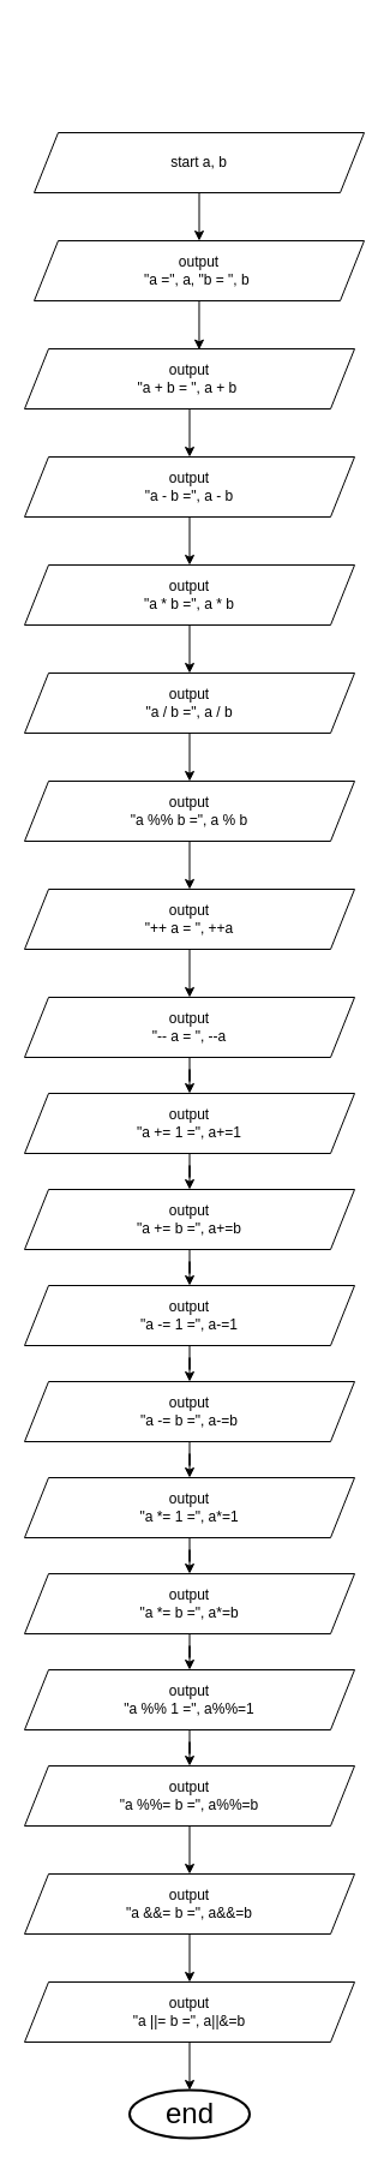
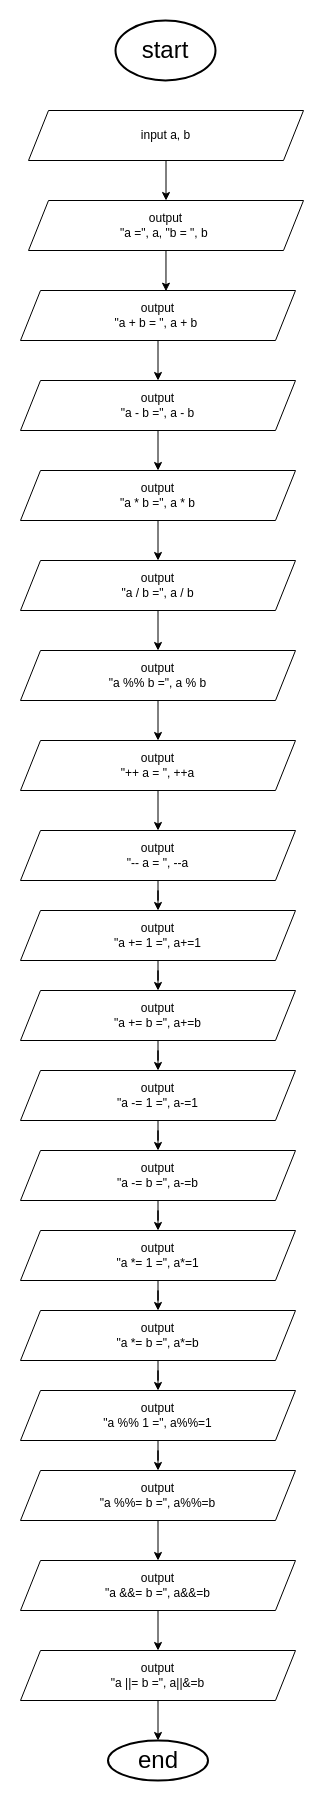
  <mxCell id="0" />
  <mxCell id="1" parent="0" />
+ <mxCell id="2" value="&lt;font style=&quot;font-size: 24px;&quot;&gt;start&lt;/font&gt;" style="strokeWidth=2;html=1;shape=mxgraph.flowchart.start_1;whiteSpace=wrap;" vertex="1" parent="1"><mxGeometry x="115" y="20" width="100" height="60" as="geometry" /></mxCell>
  <mxCell id="3" value="&lt;font style=&quot;font-size: 24px;&quot;&gt;end&lt;/font&gt;" style="strokeWidth=2;html=1;shape=mxgraph.flowchart.start_1;whiteSpace=wrap;" vertex="1" parent="1"><mxGeometry x="107.5" y="1740" width="100" height="40" as="geometry" /></mxCell>
  <mxCell id="4" style="edgeStyle=orthogonalEdgeStyle;rounded=0;orthogonalLoop=1;jettySize=auto;html=1;entryX=0.5;entryY=0;entryDx=0;entryDy=0;" edge="1" parent="1" source="5" target="6"><mxGeometry relative="1" as="geometry" /></mxCell>
- <mxCell id="5" value="start a, b" style="shape=parallelogram;perimeter=parallelogramPerimeter;whiteSpace=wrap;html=1;fixedSize=1;" vertex="1" parent="1"><mxGeometry x="28" y="110" width="275" height="50" as="geometry" /></mxCell>
+ <mxCell id="5" value="input a, b" style="shape=parallelogram;perimeter=parallelogramPerimeter;whiteSpace=wrap;html=1;fixedSize=1;" vertex="1" parent="1"><mxGeometry x="28" y="110" width="275" height="50" as="geometry" /></mxCell>
  <mxCell id="6" value="output&lt;div&gt;&quot;a =&quot;, a, &quot;b = &quot;, b&amp;nbsp;&lt;/div&gt;" style="shape=parallelogram;perimeter=parallelogramPerimeter;whiteSpace=wrap;html=1;fixedSize=1;" vertex="1" parent="1"><mxGeometry x="28" y="200" width="275" height="50" as="geometry" /></mxCell>
  <mxCell id="7" style="edgeStyle=orthogonalEdgeStyle;rounded=0;orthogonalLoop=1;jettySize=auto;html=1;entryX=0.5;entryY=0;entryDx=0;entryDy=0;" edge="1" parent="1" source="8" target="10"><mxGeometry relative="1" as="geometry" /></mxCell>
  <mxCell id="8" value="output&lt;div&gt;&quot;a + b = &quot;, a + b&amp;nbsp;&lt;/div&gt;" style="shape=parallelogram;perimeter=parallelogramPerimeter;whiteSpace=wrap;html=1;fixedSize=1;" vertex="1" parent="1"><mxGeometry x="20" y="290" width="275" height="50" as="geometry" /></mxCell>
  <mxCell id="9" style="edgeStyle=orthogonalEdgeStyle;rounded=0;orthogonalLoop=1;jettySize=auto;html=1;entryX=0.5;entryY=0;entryDx=0;entryDy=0;" edge="1" parent="1" source="10" target="12"><mxGeometry relative="1" as="geometry" /></mxCell>
  <mxCell id="10" value="output&lt;br&gt;&quot;a - b =&quot;, a - b" style="shape=parallelogram;perimeter=parallelogramPerimeter;whiteSpace=wrap;html=1;fixedSize=1;" vertex="1" parent="1"><mxGeometry x="20" y="380" width="275" height="50" as="geometry" /></mxCell>
  <mxCell id="11" style="edgeStyle=orthogonalEdgeStyle;rounded=0;orthogonalLoop=1;jettySize=auto;html=1;entryX=0.5;entryY=0;entryDx=0;entryDy=0;" edge="1" parent="1" source="12" target="14"><mxGeometry relative="1" as="geometry" /></mxCell>
  <mxCell id="12" value="output&lt;br&gt;&quot;a * b =&quot;, a * b" style="shape=parallelogram;perimeter=parallelogramPerimeter;whiteSpace=wrap;html=1;fixedSize=1;" vertex="1" parent="1"><mxGeometry x="20" y="470" width="275" height="50" as="geometry" /></mxCell>
  <mxCell id="13" style="edgeStyle=orthogonalEdgeStyle;rounded=0;orthogonalLoop=1;jettySize=auto;html=1;entryX=0.5;entryY=0;entryDx=0;entryDy=0;" edge="1" parent="1" source="14" target="16"><mxGeometry relative="1" as="geometry" /></mxCell>
  <mxCell id="14" value="output&lt;br&gt;&quot;a / b =&quot;, a / b" style="shape=parallelogram;perimeter=parallelogramPerimeter;whiteSpace=wrap;html=1;fixedSize=1;" vertex="1" parent="1"><mxGeometry x="20" y="560" width="275" height="50" as="geometry" /></mxCell>
  <mxCell id="15" style="edgeStyle=orthogonalEdgeStyle;rounded=0;orthogonalLoop=1;jettySize=auto;html=1;entryX=0.5;entryY=0;entryDx=0;entryDy=0;" edge="1" parent="1" source="16" target="18"><mxGeometry relative="1" as="geometry" /></mxCell>
  <mxCell id="16" value="output&lt;br&gt;&quot;a %% b =&quot;, a % b" style="shape=parallelogram;perimeter=parallelogramPerimeter;whiteSpace=wrap;html=1;fixedSize=1;" vertex="1" parent="1"><mxGeometry x="20" y="650" width="275" height="50" as="geometry" /></mxCell>
  <mxCell id="17" style="edgeStyle=orthogonalEdgeStyle;rounded=0;orthogonalLoop=1;jettySize=auto;html=1;entryX=0.5;entryY=0;entryDx=0;entryDy=0;" edge="1" parent="1" source="18" target="20"><mxGeometry relative="1" as="geometry" /></mxCell>
  <mxCell id="18" value="output&lt;br&gt;&quot;++ a = &quot;, ++a" style="shape=parallelogram;perimeter=parallelogramPerimeter;whiteSpace=wrap;html=1;fixedSize=1;" vertex="1" parent="1"><mxGeometry x="20" y="740" width="275" height="50" as="geometry" /></mxCell>
  <mxCell id="19" style="edgeStyle=orthogonalEdgeStyle;rounded=0;orthogonalLoop=1;jettySize=auto;html=1;entryX=0.5;entryY=0;entryDx=0;entryDy=0;" edge="1" parent="1" source="20" target="22"><mxGeometry relative="1" as="geometry" /></mxCell>
  <mxCell id="20" value="output&lt;br&gt;&quot;-- a = &quot;, --a" style="shape=parallelogram;perimeter=parallelogramPerimeter;whiteSpace=wrap;html=1;fixedSize=1;" vertex="1" parent="1"><mxGeometry x="20" y="830" width="275" height="50" as="geometry" /></mxCell>
  <mxCell id="21" style="edgeStyle=orthogonalEdgeStyle;rounded=0;orthogonalLoop=1;jettySize=auto;html=1;entryX=0.5;entryY=0;entryDx=0;entryDy=0;" edge="1" parent="1" source="22" target="24"><mxGeometry relative="1" as="geometry" /></mxCell>
  <mxCell id="22" value="output&lt;br&gt;&quot;a += 1 =&quot;, a+=1" style="shape=parallelogram;perimeter=parallelogramPerimeter;whiteSpace=wrap;html=1;fixedSize=1;" vertex="1" parent="1"><mxGeometry x="20" y="910" width="275" height="50" as="geometry" /></mxCell>
  <mxCell id="23" style="edgeStyle=orthogonalEdgeStyle;rounded=0;orthogonalLoop=1;jettySize=auto;html=1;entryX=0.5;entryY=0;entryDx=0;entryDy=0;" edge="1" parent="1" source="24" target="25"><mxGeometry relative="1" as="geometry" /></mxCell>
  <mxCell id="24" value="output&lt;br&gt;&quot;a += b =&quot;, a+=b" style="shape=parallelogram;perimeter=parallelogramPerimeter;whiteSpace=wrap;html=1;fixedSize=1;" vertex="1" parent="1"><mxGeometry x="20" y="990" width="275" height="50" as="geometry" /></mxCell>
  <mxCell id="25" value="output&lt;br&gt;&quot;a -= 1 =&quot;, a-=1" style="shape=parallelogram;perimeter=parallelogramPerimeter;whiteSpace=wrap;html=1;fixedSize=1;" vertex="1" parent="1"><mxGeometry x="20" y="1070" width="275" height="50" as="geometry" /></mxCell>
  <mxCell id="26" style="edgeStyle=orthogonalEdgeStyle;rounded=0;orthogonalLoop=1;jettySize=auto;html=1;entryX=0.5;entryY=0;entryDx=0;entryDy=0;" edge="1" parent="1" source="27" target="29"><mxGeometry relative="1" as="geometry" /></mxCell>
  <mxCell id="27" value="output&lt;br&gt;&quot;a -= b =&quot;, a-=b" style="shape=parallelogram;perimeter=parallelogramPerimeter;whiteSpace=wrap;html=1;fixedSize=1;" vertex="1" parent="1"><mxGeometry x="20" y="1150" width="275" height="50" as="geometry" /></mxCell>
  <mxCell id="28" style="edgeStyle=orthogonalEdgeStyle;rounded=0;orthogonalLoop=1;jettySize=auto;html=1;entryX=0.5;entryY=0;entryDx=0;entryDy=0;" edge="1" parent="1" source="29" target="31"><mxGeometry relative="1" as="geometry" /></mxCell>
  <mxCell id="29" value="output&lt;br&gt;&quot;a *= 1 =&quot;, a*=1" style="shape=parallelogram;perimeter=parallelogramPerimeter;whiteSpace=wrap;html=1;fixedSize=1;" vertex="1" parent="1"><mxGeometry x="20" y="1230" width="275" height="50" as="geometry" /></mxCell>
  <mxCell id="30" style="edgeStyle=orthogonalEdgeStyle;rounded=0;orthogonalLoop=1;jettySize=auto;html=1;entryX=0.5;entryY=0;entryDx=0;entryDy=0;" edge="1" parent="1" source="31" target="33"><mxGeometry relative="1" as="geometry" /></mxCell>
  <mxCell id="31" value="output&lt;br&gt;&quot;a *= b =&quot;, a*=b" style="shape=parallelogram;perimeter=parallelogramPerimeter;whiteSpace=wrap;html=1;fixedSize=1;" vertex="1" parent="1"><mxGeometry x="20" y="1310" width="275" height="50" as="geometry" /></mxCell>
  <mxCell id="32" style="edgeStyle=orthogonalEdgeStyle;rounded=0;orthogonalLoop=1;jettySize=auto;html=1;entryX=0.5;entryY=0;entryDx=0;entryDy=0;" edge="1" parent="1" source="33" target="35"><mxGeometry relative="1" as="geometry" /></mxCell>
  <mxCell id="33" value="output&lt;br&gt;&quot;a %% 1 =&quot;, a%%=1" style="shape=parallelogram;perimeter=parallelogramPerimeter;whiteSpace=wrap;html=1;fixedSize=1;" vertex="1" parent="1"><mxGeometry x="20" y="1390" width="275" height="50" as="geometry" /></mxCell>
  <mxCell id="34" style="edgeStyle=orthogonalEdgeStyle;rounded=0;orthogonalLoop=1;jettySize=auto;html=1;entryX=0.5;entryY=0;entryDx=0;entryDy=0;" edge="1" parent="1" source="35" target="37"><mxGeometry relative="1" as="geometry" /></mxCell>
  <mxCell id="35" value="output&lt;br&gt;&quot;a %%= b =&quot;, a%%=b" style="shape=parallelogram;perimeter=parallelogramPerimeter;whiteSpace=wrap;html=1;fixedSize=1;" vertex="1" parent="1"><mxGeometry x="20" y="1470" width="275" height="50" as="geometry" /></mxCell>
  <mxCell id="36" style="edgeStyle=orthogonalEdgeStyle;rounded=0;orthogonalLoop=1;jettySize=auto;html=1;entryX=0.5;entryY=0;entryDx=0;entryDy=0;" edge="1" parent="1" source="37" target="38"><mxGeometry relative="1" as="geometry" /></mxCell>
  <mxCell id="37" value="output&lt;br&gt;&quot;a &amp;amp;&amp;amp;= b =&quot;, a&amp;amp;&amp;amp;=b" style="shape=parallelogram;perimeter=parallelogramPerimeter;whiteSpace=wrap;html=1;fixedSize=1;" vertex="1" parent="1"><mxGeometry x="20" y="1560" width="275" height="50" as="geometry" /></mxCell>
  <mxCell id="38" value="output&lt;br&gt;&quot;a ||= b =&quot;, a||&amp;amp;=b" style="shape=parallelogram;perimeter=parallelogramPerimeter;whiteSpace=wrap;html=1;fixedSize=1;" vertex="1" parent="1"><mxGeometry x="20" y="1650" width="275" height="50" as="geometry" /></mxCell>
  <mxCell id="39" style="edgeStyle=orthogonalEdgeStyle;rounded=0;orthogonalLoop=1;jettySize=auto;html=1;entryX=0.529;entryY=0.014;entryDx=0;entryDy=0;entryPerimeter=0;" edge="1" parent="1" source="6" target="8"><mxGeometry relative="1" as="geometry" /></mxCell>
  <mxCell id="40" style="edgeStyle=orthogonalEdgeStyle;rounded=0;orthogonalLoop=1;jettySize=auto;html=1;entryX=0.5;entryY=0;entryDx=0;entryDy=0;" edge="1" parent="1" source="25" target="27"><mxGeometry relative="1" as="geometry" /></mxCell>
  <mxCell id="41" style="edgeStyle=orthogonalEdgeStyle;rounded=0;orthogonalLoop=1;jettySize=auto;html=1;entryX=0.5;entryY=0;entryDx=0;entryDy=0;entryPerimeter=0;" edge="1" parent="1" source="38" target="3"><mxGeometry relative="1" as="geometry" /></mxCell>
